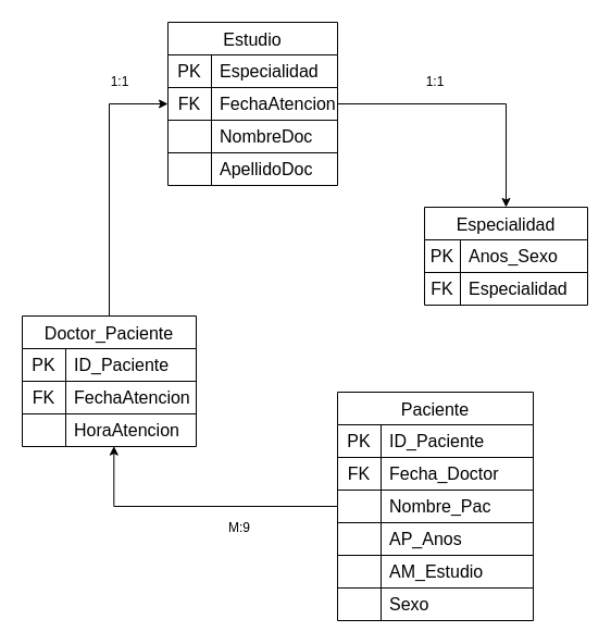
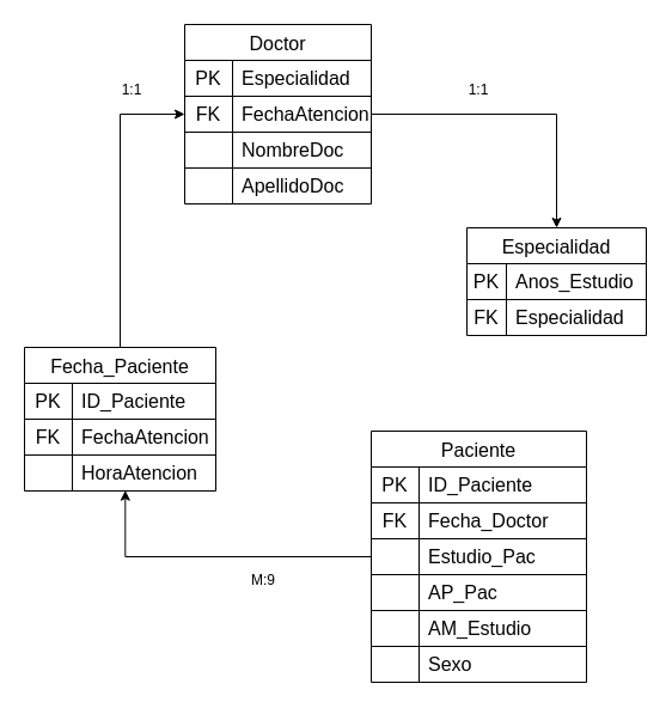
  <mxCell id="0" />
  <mxCell id="1" parent="0" />
  <mxCell id="2" value="Especialidad" style="shape=table;startSize=30;container=1;collapsible=0;childLayout=tableLayout;fixedRows=1;rowLines=1;fontStyle=0;strokeColor=default;fontSize=16;" vertex="1" parent="1"><mxGeometry x="390" y="190" width="150" height="90" as="geometry" /></mxCell>
  <mxCell id="3" value="" style="shape=tableRow;horizontal=0;startSize=0;swimlaneHead=0;swimlaneBody=0;top=0;left=0;bottom=0;right=0;collapsible=0;dropTarget=0;fillColor=none;points=[[0,0.5],[1,0.5]];portConstraint=eastwest;strokeColor=inherit;fontSize=16;" vertex="1" parent="2"><mxGeometry y="30" width="150" height="30" as="geometry" /></mxCell>
  <mxCell id="4" value="PK" style="shape=partialRectangle;html=1;whiteSpace=wrap;connectable=0;fillColor=none;top=0;left=0;bottom=0;right=0;overflow=hidden;pointerEvents=1;strokeColor=inherit;fontSize=16;" vertex="1" parent="3"><mxGeometry width="33" height="30" as="geometry"><mxRectangle width="33" height="30" as="alternateBounds" /></mxGeometry></mxCell>
- <mxCell id="5" value="Anos_Sexo" style="shape=partialRectangle;html=1;whiteSpace=wrap;connectable=0;fillColor=none;top=0;left=0;bottom=0;right=0;align=left;spacingLeft=6;overflow=hidden;strokeColor=inherit;fontSize=16;" vertex="1" parent="3"><mxGeometry x="33" width="117" height="30" as="geometry"><mxRectangle width="117" height="30" as="alternateBounds" /></mxGeometry></mxCell>
+ <mxCell id="5" value="Anos_Estudio" style="shape=partialRectangle;html=1;whiteSpace=wrap;connectable=0;fillColor=none;top=0;left=0;bottom=0;right=0;align=left;spacingLeft=6;overflow=hidden;strokeColor=inherit;fontSize=16;" vertex="1" parent="3"><mxGeometry x="33" width="117" height="30" as="geometry"><mxRectangle width="117" height="30" as="alternateBounds" /></mxGeometry></mxCell>
  <mxCell id="6" value="" style="shape=tableRow;horizontal=0;startSize=0;swimlaneHead=0;swimlaneBody=0;top=0;left=0;bottom=0;right=0;collapsible=0;dropTarget=0;fillColor=none;points=[[0,0.5],[1,0.5]];portConstraint=eastwest;strokeColor=inherit;fontSize=16;" vertex="1" parent="2"><mxGeometry y="60" width="150" height="30" as="geometry" /></mxCell>
  <mxCell id="7" value="FK" style="shape=partialRectangle;html=1;whiteSpace=wrap;connectable=0;fillColor=none;top=0;left=0;bottom=0;right=0;overflow=hidden;strokeColor=inherit;fontSize=16;" vertex="1" parent="6"><mxGeometry width="33" height="30" as="geometry"><mxRectangle width="33" height="30" as="alternateBounds" /></mxGeometry></mxCell>
  <mxCell id="8" value="Especialidad" style="shape=partialRectangle;html=1;whiteSpace=wrap;connectable=0;fillColor=none;top=0;left=0;bottom=0;right=0;align=left;spacingLeft=6;overflow=hidden;strokeColor=inherit;fontSize=16;" vertex="1" parent="6"><mxGeometry x="33" width="117" height="30" as="geometry"><mxRectangle width="117" height="30" as="alternateBounds" /></mxGeometry></mxCell>
  <mxCell id="9" style="edgeStyle=orthogonalEdgeStyle;rounded=0;orthogonalLoop=1;jettySize=auto;html=1;entryX=0;entryY=0.5;entryDx=0;entryDy=0;" edge="1" parent="1" source="10" target="24"><mxGeometry relative="1" as="geometry" /></mxCell>
- <mxCell id="10" value="Doctor_Paciente" style="shape=table;startSize=30;container=1;collapsible=0;childLayout=tableLayout;fixedRows=1;rowLines=1;fontStyle=0;strokeColor=default;fontSize=16;" vertex="1" parent="1"><mxGeometry x="20" y="290" width="160" height="120" as="geometry" /></mxCell>
+ <mxCell id="10" value="Fecha_Paciente" style="shape=table;startSize=30;container=1;collapsible=0;childLayout=tableLayout;fixedRows=1;rowLines=1;fontStyle=0;strokeColor=default;fontSize=16;" vertex="1" parent="1"><mxGeometry x="20" y="290" width="160" height="120" as="geometry" /></mxCell>
  <mxCell id="11" value="" style="shape=tableRow;horizontal=0;startSize=0;swimlaneHead=0;swimlaneBody=0;top=0;left=0;bottom=0;right=0;collapsible=0;dropTarget=0;fillColor=none;points=[[0,0.5],[1,0.5]];portConstraint=eastwest;strokeColor=inherit;fontSize=16;" vertex="1" parent="10"><mxGeometry y="30" width="160" height="30" as="geometry" /></mxCell>
  <mxCell id="12" value="PK" style="shape=partialRectangle;html=1;whiteSpace=wrap;connectable=0;fillColor=none;top=0;left=0;bottom=0;right=0;overflow=hidden;pointerEvents=1;strokeColor=inherit;fontSize=16;" vertex="1" parent="11"><mxGeometry width="40" height="30" as="geometry"><mxRectangle width="40" height="30" as="alternateBounds" /></mxGeometry></mxCell>
  <mxCell id="13" value="ID_Paciente" style="shape=partialRectangle;html=1;whiteSpace=wrap;connectable=0;fillColor=none;top=0;left=0;bottom=0;right=0;align=left;spacingLeft=6;overflow=hidden;strokeColor=inherit;fontSize=16;" vertex="1" parent="11"><mxGeometry x="40" width="120" height="30" as="geometry"><mxRectangle width="120" height="30" as="alternateBounds" /></mxGeometry></mxCell>
  <mxCell id="14" value="" style="shape=tableRow;horizontal=0;startSize=0;swimlaneHead=0;swimlaneBody=0;top=0;left=0;bottom=0;right=0;collapsible=0;dropTarget=0;fillColor=none;points=[[0,0.5],[1,0.5]];portConstraint=eastwest;strokeColor=inherit;fontSize=16;" vertex="1" parent="10"><mxGeometry y="60" width="160" height="30" as="geometry" /></mxCell>
  <mxCell id="15" value="FK" style="shape=partialRectangle;html=1;whiteSpace=wrap;connectable=0;fillColor=none;top=0;left=0;bottom=0;right=0;overflow=hidden;strokeColor=inherit;fontSize=16;" vertex="1" parent="14"><mxGeometry width="40" height="30" as="geometry"><mxRectangle width="40" height="30" as="alternateBounds" /></mxGeometry></mxCell>
  <mxCell id="16" value="FechaAtencion" style="shape=partialRectangle;html=1;whiteSpace=wrap;connectable=0;fillColor=none;top=0;left=0;bottom=0;right=0;align=left;spacingLeft=6;overflow=hidden;strokeColor=inherit;fontSize=16;" vertex="1" parent="14"><mxGeometry x="40" width="120" height="30" as="geometry"><mxRectangle width="120" height="30" as="alternateBounds" /></mxGeometry></mxCell>
  <mxCell id="17" value="" style="shape=tableRow;horizontal=0;startSize=0;swimlaneHead=0;swimlaneBody=0;top=0;left=0;bottom=0;right=0;collapsible=0;dropTarget=0;fillColor=none;points=[[0,0.5],[1,0.5]];portConstraint=eastwest;strokeColor=inherit;fontSize=16;" vertex="1" parent="10"><mxGeometry y="90" width="160" height="30" as="geometry" /></mxCell>
  <mxCell id="18" value="" style="shape=partialRectangle;html=1;whiteSpace=wrap;connectable=0;fillColor=none;top=0;left=0;bottom=0;right=0;overflow=hidden;strokeColor=inherit;fontSize=16;" vertex="1" parent="17"><mxGeometry width="40" height="30" as="geometry"><mxRectangle width="40" height="30" as="alternateBounds" /></mxGeometry></mxCell>
  <mxCell id="19" value="HoraAtencion" style="shape=partialRectangle;html=1;whiteSpace=wrap;connectable=0;fillColor=none;top=0;left=0;bottom=0;right=0;align=left;spacingLeft=6;overflow=hidden;strokeColor=inherit;fontSize=16;" vertex="1" parent="17"><mxGeometry x="40" width="120" height="30" as="geometry"><mxRectangle width="120" height="30" as="alternateBounds" /></mxGeometry></mxCell>
- <mxCell id="20" value="Estudio" style="shape=table;startSize=30;container=1;collapsible=0;childLayout=tableLayout;fixedRows=1;rowLines=1;fontStyle=0;strokeColor=default;fontSize=16;" vertex="1" parent="1"><mxGeometry x="154" y="20" width="156" height="150" as="geometry" /></mxCell>
+ <mxCell id="20" value="Doctor" style="shape=table;startSize=30;container=1;collapsible=0;childLayout=tableLayout;fixedRows=1;rowLines=1;fontStyle=0;strokeColor=default;fontSize=16;" vertex="1" parent="1"><mxGeometry x="154" y="20" width="156" height="150" as="geometry" /></mxCell>
  <mxCell id="21" value="" style="shape=tableRow;horizontal=0;startSize=0;swimlaneHead=0;swimlaneBody=0;top=0;left=0;bottom=0;right=0;collapsible=0;dropTarget=0;fillColor=none;points=[[0,0.5],[1,0.5]];portConstraint=eastwest;strokeColor=inherit;fontSize=16;" vertex="1" parent="20"><mxGeometry y="30" width="156" height="30" as="geometry" /></mxCell>
  <mxCell id="22" value="PK" style="shape=partialRectangle;html=1;whiteSpace=wrap;connectable=0;fillColor=none;top=0;left=0;bottom=0;right=0;overflow=hidden;pointerEvents=1;strokeColor=inherit;fontSize=16;" vertex="1" parent="21"><mxGeometry width="40" height="30" as="geometry"><mxRectangle width="40" height="30" as="alternateBounds" /></mxGeometry></mxCell>
  <mxCell id="23" value="Especialidad" style="shape=partialRectangle;html=1;whiteSpace=wrap;connectable=0;fillColor=none;top=0;left=0;bottom=0;right=0;align=left;spacingLeft=6;overflow=hidden;strokeColor=inherit;fontSize=16;" vertex="1" parent="21"><mxGeometry x="40" width="116" height="30" as="geometry"><mxRectangle width="116" height="30" as="alternateBounds" /></mxGeometry></mxCell>
  <mxCell id="24" value="" style="shape=tableRow;horizontal=0;startSize=0;swimlaneHead=0;swimlaneBody=0;top=0;left=0;bottom=0;right=0;collapsible=0;dropTarget=0;fillColor=none;points=[[0,0.5],[1,0.5]];portConstraint=eastwest;strokeColor=inherit;fontSize=16;" vertex="1" parent="20"><mxGeometry y="60" width="156" height="30" as="geometry" /></mxCell>
  <mxCell id="25" value="FK" style="shape=partialRectangle;html=1;whiteSpace=wrap;connectable=0;fillColor=none;top=0;left=0;bottom=0;right=0;overflow=hidden;strokeColor=inherit;fontSize=16;" vertex="1" parent="24"><mxGeometry width="40" height="30" as="geometry"><mxRectangle width="40" height="30" as="alternateBounds" /></mxGeometry></mxCell>
  <mxCell id="26" value="FechaAtencion" style="shape=partialRectangle;html=1;whiteSpace=wrap;connectable=0;fillColor=none;top=0;left=0;bottom=0;right=0;align=left;spacingLeft=6;overflow=hidden;strokeColor=inherit;fontSize=16;" vertex="1" parent="24"><mxGeometry x="40" width="116" height="30" as="geometry"><mxRectangle width="116" height="30" as="alternateBounds" /></mxGeometry></mxCell>
  <mxCell id="27" value="" style="shape=tableRow;horizontal=0;startSize=0;swimlaneHead=0;swimlaneBody=0;top=0;left=0;bottom=0;right=0;collapsible=0;dropTarget=0;fillColor=none;points=[[0,0.5],[1,0.5]];portConstraint=eastwest;strokeColor=inherit;fontSize=16;" vertex="1" parent="20"><mxGeometry y="90" width="156" height="30" as="geometry" /></mxCell>
  <mxCell id="28" value="" style="shape=partialRectangle;html=1;whiteSpace=wrap;connectable=0;fillColor=none;top=0;left=0;bottom=0;right=0;overflow=hidden;strokeColor=inherit;fontSize=16;" vertex="1" parent="27"><mxGeometry width="40" height="30" as="geometry"><mxRectangle width="40" height="30" as="alternateBounds" /></mxGeometry></mxCell>
  <mxCell id="29" value="NombreDoc" style="shape=partialRectangle;html=1;whiteSpace=wrap;connectable=0;fillColor=none;top=0;left=0;bottom=0;right=0;align=left;spacingLeft=6;overflow=hidden;strokeColor=inherit;fontSize=16;" vertex="1" parent="27"><mxGeometry x="40" width="116" height="30" as="geometry"><mxRectangle width="116" height="30" as="alternateBounds" /></mxGeometry></mxCell>
  <mxCell id="30" style="shape=tableRow;horizontal=0;startSize=0;swimlaneHead=0;swimlaneBody=0;top=0;left=0;bottom=0;right=0;collapsible=0;dropTarget=0;fillColor=none;points=[[0,0.5],[1,0.5]];portConstraint=eastwest;strokeColor=inherit;fontSize=16;" vertex="1" parent="20"><mxGeometry y="120" width="156" height="30" as="geometry" /></mxCell>
  <mxCell id="31" style="shape=partialRectangle;html=1;whiteSpace=wrap;connectable=0;fillColor=none;top=0;left=0;bottom=0;right=0;overflow=hidden;strokeColor=inherit;fontSize=16;" vertex="1" parent="30"><mxGeometry width="40" height="30" as="geometry"><mxRectangle width="40" height="30" as="alternateBounds" /></mxGeometry></mxCell>
  <mxCell id="32" value="ApellidoDoc" style="shape=partialRectangle;html=1;whiteSpace=wrap;connectable=0;fillColor=none;top=0;left=0;bottom=0;right=0;align=left;spacingLeft=6;overflow=hidden;strokeColor=inherit;fontSize=16;" vertex="1" parent="30"><mxGeometry x="40" width="116" height="30" as="geometry"><mxRectangle width="116" height="30" as="alternateBounds" /></mxGeometry></mxCell>
  <mxCell id="33" style="edgeStyle=orthogonalEdgeStyle;rounded=0;orthogonalLoop=1;jettySize=auto;html=1;entryX=0.527;entryY=0.988;entryDx=0;entryDy=0;entryPerimeter=0;" edge="1" parent="1" source="34" target="17"><mxGeometry relative="1" as="geometry"><mxPoint x="110" y="480" as="targetPoint" /></mxGeometry></mxCell>
  <mxCell id="34" value="Paciente" style="shape=table;startSize=30;container=1;collapsible=0;childLayout=tableLayout;fixedRows=1;rowLines=1;fontStyle=0;strokeColor=default;fontSize=16;" vertex="1" parent="1"><mxGeometry x="310" y="360" width="180" height="210" as="geometry" /></mxCell>
  <mxCell id="35" value="" style="shape=tableRow;horizontal=0;startSize=0;swimlaneHead=0;swimlaneBody=0;top=0;left=0;bottom=0;right=0;collapsible=0;dropTarget=0;fillColor=none;points=[[0,0.5],[1,0.5]];portConstraint=eastwest;strokeColor=inherit;fontSize=16;" vertex="1" parent="34"><mxGeometry y="30" width="180" height="30" as="geometry" /></mxCell>
  <mxCell id="36" value="PK" style="shape=partialRectangle;html=1;whiteSpace=wrap;connectable=0;fillColor=none;top=0;left=0;bottom=0;right=0;overflow=hidden;pointerEvents=1;strokeColor=inherit;fontSize=16;" vertex="1" parent="35"><mxGeometry width="40" height="30" as="geometry"><mxRectangle width="40" height="30" as="alternateBounds" /></mxGeometry></mxCell>
  <mxCell id="37" value="ID_Paciente" style="shape=partialRectangle;html=1;whiteSpace=wrap;connectable=0;fillColor=none;top=0;left=0;bottom=0;right=0;align=left;spacingLeft=6;overflow=hidden;strokeColor=inherit;fontSize=16;" vertex="1" parent="35"><mxGeometry x="40" width="140" height="30" as="geometry"><mxRectangle width="140" height="30" as="alternateBounds" /></mxGeometry></mxCell>
  <mxCell id="38" value="" style="shape=tableRow;horizontal=0;startSize=0;swimlaneHead=0;swimlaneBody=0;top=0;left=0;bottom=0;right=0;collapsible=0;dropTarget=0;fillColor=none;points=[[0,0.5],[1,0.5]];portConstraint=eastwest;strokeColor=inherit;fontSize=16;" vertex="1" parent="34"><mxGeometry y="60" width="180" height="30" as="geometry" /></mxCell>
  <mxCell id="39" value="FK" style="shape=partialRectangle;html=1;whiteSpace=wrap;connectable=0;fillColor=none;top=0;left=0;bottom=0;right=0;overflow=hidden;strokeColor=inherit;fontSize=16;" vertex="1" parent="38"><mxGeometry width="40" height="30" as="geometry"><mxRectangle width="40" height="30" as="alternateBounds" /></mxGeometry></mxCell>
  <mxCell id="40" value="Fecha_Doctor" style="shape=partialRectangle;html=1;whiteSpace=wrap;connectable=0;fillColor=none;top=0;left=0;bottom=0;right=0;align=left;spacingLeft=6;overflow=hidden;strokeColor=inherit;fontSize=16;" vertex="1" parent="38"><mxGeometry x="40" width="140" height="30" as="geometry"><mxRectangle width="140" height="30" as="alternateBounds" /></mxGeometry></mxCell>
  <mxCell id="41" value="" style="shape=tableRow;horizontal=0;startSize=0;swimlaneHead=0;swimlaneBody=0;top=0;left=0;bottom=0;right=0;collapsible=0;dropTarget=0;fillColor=none;points=[[0,0.5],[1,0.5]];portConstraint=eastwest;strokeColor=inherit;fontSize=16;" vertex="1" parent="34"><mxGeometry y="90" width="180" height="30" as="geometry" /></mxCell>
  <mxCell id="42" value="" style="shape=partialRectangle;html=1;whiteSpace=wrap;connectable=0;fillColor=none;top=0;left=0;bottom=0;right=0;overflow=hidden;strokeColor=inherit;fontSize=16;" vertex="1" parent="41"><mxGeometry width="40" height="30" as="geometry"><mxRectangle width="40" height="30" as="alternateBounds" /></mxGeometry></mxCell>
- <mxCell id="43" value="Nombre_Pac" style="shape=partialRectangle;html=1;whiteSpace=wrap;connectable=0;fillColor=none;top=0;left=0;bottom=0;right=0;align=left;spacingLeft=6;overflow=hidden;strokeColor=inherit;fontSize=16;" vertex="1" parent="41"><mxGeometry x="40" width="140" height="30" as="geometry"><mxRectangle width="140" height="30" as="alternateBounds" /></mxGeometry></mxCell>
+ <mxCell id="43" value="Estudio_Pac" style="shape=partialRectangle;html=1;whiteSpace=wrap;connectable=0;fillColor=none;top=0;left=0;bottom=0;right=0;align=left;spacingLeft=6;overflow=hidden;strokeColor=inherit;fontSize=16;" vertex="1" parent="41"><mxGeometry x="40" width="140" height="30" as="geometry"><mxRectangle width="140" height="30" as="alternateBounds" /></mxGeometry></mxCell>
  <mxCell id="44" style="shape=tableRow;horizontal=0;startSize=0;swimlaneHead=0;swimlaneBody=0;top=0;left=0;bottom=0;right=0;collapsible=0;dropTarget=0;fillColor=none;points=[[0,0.5],[1,0.5]];portConstraint=eastwest;strokeColor=inherit;fontSize=16;" vertex="1" parent="34"><mxGeometry y="120" width="180" height="30" as="geometry" /></mxCell>
  <mxCell id="45" style="shape=partialRectangle;html=1;whiteSpace=wrap;connectable=0;fillColor=none;top=0;left=0;bottom=0;right=0;overflow=hidden;strokeColor=inherit;fontSize=16;" vertex="1" parent="44"><mxGeometry width="40" height="30" as="geometry"><mxRectangle width="40" height="30" as="alternateBounds" /></mxGeometry></mxCell>
- <mxCell id="46" value="AP_Anos" style="shape=partialRectangle;html=1;whiteSpace=wrap;connectable=0;fillColor=none;top=0;left=0;bottom=0;right=0;align=left;spacingLeft=6;overflow=hidden;strokeColor=inherit;fontSize=16;" vertex="1" parent="44"><mxGeometry x="40" width="140" height="30" as="geometry"><mxRectangle width="140" height="30" as="alternateBounds" /></mxGeometry></mxCell>
+ <mxCell id="46" value="AP_Pac" style="shape=partialRectangle;html=1;whiteSpace=wrap;connectable=0;fillColor=none;top=0;left=0;bottom=0;right=0;align=left;spacingLeft=6;overflow=hidden;strokeColor=inherit;fontSize=16;" vertex="1" parent="44"><mxGeometry x="40" width="140" height="30" as="geometry"><mxRectangle width="140" height="30" as="alternateBounds" /></mxGeometry></mxCell>
  <mxCell id="47" style="shape=tableRow;horizontal=0;startSize=0;swimlaneHead=0;swimlaneBody=0;top=0;left=0;bottom=0;right=0;collapsible=0;dropTarget=0;fillColor=none;points=[[0,0.5],[1,0.5]];portConstraint=eastwest;strokeColor=inherit;fontSize=16;" vertex="1" parent="34"><mxGeometry y="150" width="180" height="30" as="geometry" /></mxCell>
  <mxCell id="48" style="shape=partialRectangle;html=1;whiteSpace=wrap;connectable=0;fillColor=none;top=0;left=0;bottom=0;right=0;overflow=hidden;strokeColor=inherit;fontSize=16;" vertex="1" parent="47"><mxGeometry width="40" height="30" as="geometry"><mxRectangle width="40" height="30" as="alternateBounds" /></mxGeometry></mxCell>
  <mxCell id="49" value="AM_Estudio" style="shape=partialRectangle;html=1;whiteSpace=wrap;connectable=0;fillColor=none;top=0;left=0;bottom=0;right=0;align=left;spacingLeft=6;overflow=hidden;strokeColor=inherit;fontSize=16;" vertex="1" parent="47"><mxGeometry x="40" width="140" height="30" as="geometry"><mxRectangle width="140" height="30" as="alternateBounds" /></mxGeometry></mxCell>
  <mxCell id="50" style="shape=tableRow;horizontal=0;startSize=0;swimlaneHead=0;swimlaneBody=0;top=0;left=0;bottom=0;right=0;collapsible=0;dropTarget=0;fillColor=none;points=[[0,0.5],[1,0.5]];portConstraint=eastwest;strokeColor=inherit;fontSize=16;" vertex="1" parent="34"><mxGeometry y="180" width="180" height="30" as="geometry" /></mxCell>
  <mxCell id="51" style="shape=partialRectangle;html=1;whiteSpace=wrap;connectable=0;fillColor=none;top=0;left=0;bottom=0;right=0;overflow=hidden;strokeColor=inherit;fontSize=16;" vertex="1" parent="50"><mxGeometry width="40" height="30" as="geometry"><mxRectangle width="40" height="30" as="alternateBounds" /></mxGeometry></mxCell>
  <mxCell id="52" value="Sexo" style="shape=partialRectangle;html=1;whiteSpace=wrap;connectable=0;fillColor=none;top=0;left=0;bottom=0;right=0;align=left;spacingLeft=6;overflow=hidden;strokeColor=inherit;fontSize=16;" vertex="1" parent="50"><mxGeometry x="40" width="140" height="30" as="geometry"><mxRectangle width="140" height="30" as="alternateBounds" /></mxGeometry></mxCell>
  <mxCell id="53" style="edgeStyle=orthogonalEdgeStyle;rounded=0;orthogonalLoop=1;jettySize=auto;html=1;entryX=0.5;entryY=0;entryDx=0;entryDy=0;" edge="1" parent="1" source="24" target="2"><mxGeometry relative="1" as="geometry" /></mxCell>
  <mxCell id="54" value="1:1" style="text;html=1;align=center;verticalAlign=middle;whiteSpace=wrap;rounded=0;" vertex="1" parent="1"><mxGeometry x="370" y="60" width="60" height="30" as="geometry" /></mxCell>
  <mxCell id="55" value="M:9" style="text;html=1;align=center;verticalAlign=middle;whiteSpace=wrap;rounded=0;" vertex="1" parent="1"><mxGeometry x="190" y="470" width="60" height="30" as="geometry" /></mxCell>
  <mxCell id="56" value="1:1" style="text;html=1;align=center;verticalAlign=middle;whiteSpace=wrap;rounded=0;" vertex="1" parent="1"><mxGeometry x="80" y="60" width="60" height="30" as="geometry" /></mxCell>
